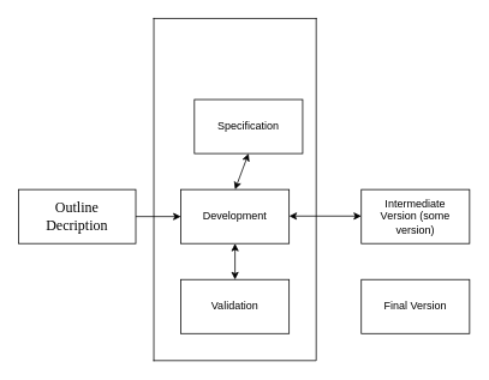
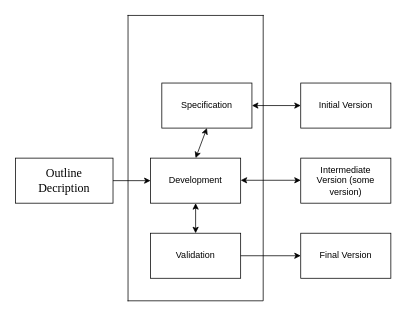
  <mxCell id="0" />
  <mxCell id="1" parent="0" />
  <mxCell id="2" value="" style="edgeStyle=orthogonalEdgeStyle;rounded=0;orthogonalLoop=1;jettySize=auto;html=1;" edge="1" parent="1" source="3" target="4"><mxGeometry relative="1" as="geometry" /></mxCell>
  <mxCell id="3" value="&lt;span style=&quot;font-size: 12.0pt ; font-family: &amp;#34;times new roman&amp;#34; , &amp;#34;serif&amp;#34;&quot;&gt;Outline &lt;br&gt;Decription&lt;/span&gt;" style="rounded=0;whiteSpace=wrap;html=1;" vertex="1" parent="1"><mxGeometry x="20" y="210" width="130" height="60" as="geometry" /></mxCell>
  <mxCell id="4" value="Development" style="whiteSpace=wrap;html=1;rounded=0;" vertex="1" parent="1"><mxGeometry x="200" y="210" width="120" height="60" as="geometry" /></mxCell>
  <mxCell id="5" value="Specification" style="whiteSpace=wrap;html=1;rounded=0;" vertex="1" parent="1"><mxGeometry x="215" y="110" width="120" height="60" as="geometry" /></mxCell>
  <mxCell id="6" value="Validation" style="whiteSpace=wrap;html=1;rounded=0;" vertex="1" parent="1"><mxGeometry x="200" y="310" width="120" height="60" as="geometry" /></mxCell>
+ <mxCell id="7" value="Initial Version" style="whiteSpace=wrap;html=1;rounded=0;" vertex="1" parent="1"><mxGeometry x="400" y="110" width="120" height="60" as="geometry" /></mxCell>
  <mxCell id="8" value="Intermediate &lt;br&gt;Version (some version)" style="whiteSpace=wrap;html=1;rounded=0;" vertex="1" parent="1"><mxGeometry x="400" y="210" width="120" height="60" as="geometry" /></mxCell>
  <mxCell id="9" value="Final Version" style="whiteSpace=wrap;html=1;rounded=0;" vertex="1" parent="1"><mxGeometry x="400" y="310" width="120" height="60" as="geometry" /></mxCell>
+ <mxCell id="10" value="" style="endArrow=classic;startArrow=classic;html=1;rounded=0;exitX=1;exitY=0.5;exitDx=0;exitDy=0;entryX=0;entryY=0.5;entryDx=0;entryDy=0;" edge="1" parent="1" source="5" target="7"><mxGeometry width="50" height="50" relative="1" as="geometry"><mxPoint x="340" y="180" as="sourcePoint" /><mxPoint x="390" y="130" as="targetPoint" /></mxGeometry></mxCell>
  <mxCell id="11" value="" style="endArrow=classic;startArrow=classic;html=1;rounded=0;exitX=1;exitY=0.5;exitDx=0;exitDy=0;entryX=0;entryY=0.5;entryDx=0;entryDy=0;" edge="1" parent="1"><mxGeometry width="50" height="50" relative="1" as="geometry"><mxPoint x="320" y="239.5" as="sourcePoint" /><mxPoint x="400" y="239.5" as="targetPoint" /></mxGeometry></mxCell>
  <mxCell id="12" value="" style="endArrow=classic;startArrow=classic;html=1;rounded=0;exitX=0.5;exitY=1;exitDx=0;exitDy=0;entryX=0.5;entryY=0;entryDx=0;entryDy=0;" edge="1" parent="1" source="5" target="4"><mxGeometry width="50" height="50" relative="1" as="geometry"><mxPoint x="230" y="190" as="sourcePoint" /><mxPoint x="310" y="190" as="targetPoint" /></mxGeometry></mxCell>
  <mxCell id="13" value="" style="endArrow=classic;startArrow=classic;html=1;rounded=0;exitX=0.5;exitY=1;exitDx=0;exitDy=0;entryX=0.5;entryY=0;entryDx=0;entryDy=0;" edge="1" parent="1" source="4" target="6"><mxGeometry width="50" height="50" relative="1" as="geometry"><mxPoint x="270" y="180" as="sourcePoint" /><mxPoint x="270" y="220" as="targetPoint" /></mxGeometry></mxCell>
+ <mxCell id="14" value="" style="edgeStyle=orthogonalEdgeStyle;rounded=0;orthogonalLoop=1;jettySize=auto;html=1;entryX=0;entryY=0.5;entryDx=0;entryDy=0;exitX=1;exitY=0.5;exitDx=0;exitDy=0;" edge="1" parent="1" source="6" target="9"><mxGeometry relative="1" as="geometry"><mxPoint x="160" y="250" as="sourcePoint" /><mxPoint x="210" y="250" as="targetPoint" /></mxGeometry></mxCell>
  <mxCell id="15" value="" style="shape=partialRectangle;whiteSpace=wrap;html=1;bottom=0;right=0;fillColor=none;" vertex="1" parent="1"><mxGeometry x="170" y="20" width="180" height="380" as="geometry" /></mxCell>
  <mxCell id="16" value="" style="shape=partialRectangle;whiteSpace=wrap;html=1;top=0;left=0;fillColor=none;" vertex="1" parent="1"><mxGeometry x="170" y="20" width="180" height="380" as="geometry" /></mxCell>
